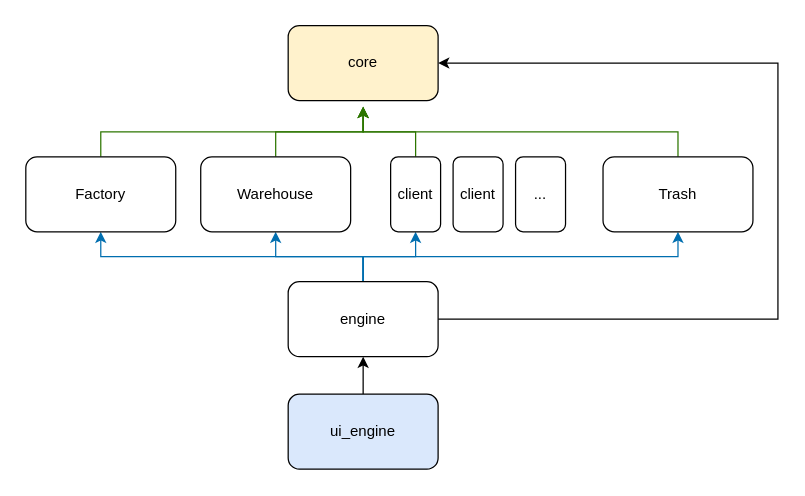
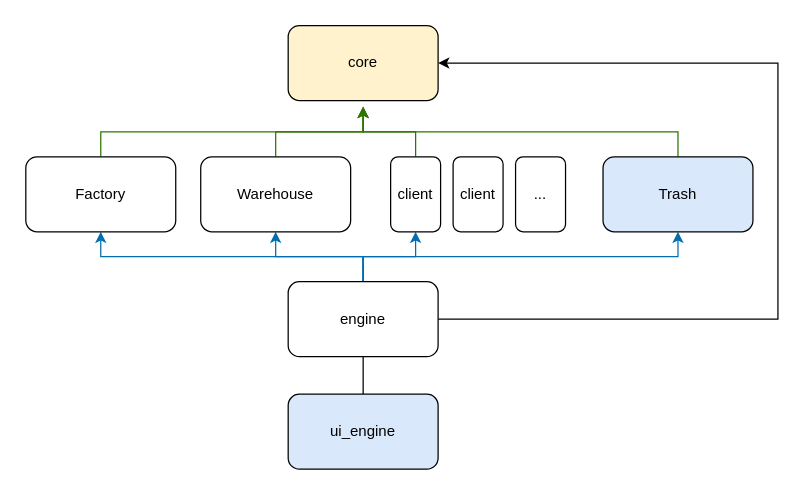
  <mxCell id="0" />
  <mxCell id="1" parent="0" />
- <mxCell id="2" style="edgeStyle=orthogonalEdgeStyle;rounded=0;orthogonalLoop=1;jettySize=auto;html=1;" parent="1" source="3" target="9" edge="1"><mxGeometry relative="1" as="geometry" /></mxCell>
+ <mxCell id="2" style="edgeStyle=orthogonalEdgeStyle;rounded=0;orthogonalLoop=1;jettySize=auto;html=1;endArrow=none;" parent="1" source="3" target="9" edge="1"><mxGeometry relative="1" as="geometry" /></mxCell>
  <mxCell id="3" value="ui_engine" style="rounded=1;whiteSpace=wrap;html=1;fillColor=#dae8fc;" parent="1" vertex="1"><mxGeometry x="230" y="315" width="120" height="60" as="geometry" /></mxCell>
  <mxCell id="4" style="edgeStyle=orthogonalEdgeStyle;rounded=0;orthogonalLoop=1;jettySize=auto;html=1;fillColor=#1ba1e2;strokeColor=#006EAF;" parent="1" source="9" target="16" edge="1"><mxGeometry relative="1" as="geometry"><Array as="points"><mxPoint x="290" y="205" /><mxPoint x="80" y="205" /></Array></mxGeometry></mxCell>
  <mxCell id="5" style="edgeStyle=orthogonalEdgeStyle;rounded=0;orthogonalLoop=1;jettySize=auto;html=1;fillColor=#1ba1e2;strokeColor=#006EAF;" parent="1" source="9" target="18" edge="1"><mxGeometry relative="1" as="geometry" /></mxCell>
  <mxCell id="6" style="edgeStyle=orthogonalEdgeStyle;rounded=0;orthogonalLoop=1;jettySize=auto;html=1;fillColor=#1ba1e2;strokeColor=#006EAF;" parent="1" source="9" target="13" edge="1"><mxGeometry relative="1" as="geometry" /></mxCell>
  <mxCell id="7" style="edgeStyle=orthogonalEdgeStyle;rounded=0;orthogonalLoop=1;jettySize=auto;html=1;fillColor=#1ba1e2;strokeColor=#006EAF;" parent="1" source="9" target="11" edge="1"><mxGeometry relative="1" as="geometry"><Array as="points"><mxPoint x="290" y="205" /><mxPoint x="542" y="205" /></Array></mxGeometry></mxCell>
  <mxCell id="8" style="edgeStyle=orthogonalEdgeStyle;rounded=0;orthogonalLoop=1;jettySize=auto;html=1;entryX=1;entryY=0.5;entryDx=0;entryDy=0;" parent="1" source="9" target="14" edge="1"><mxGeometry relative="1" as="geometry"><Array as="points"><mxPoint x="622" y="255" /><mxPoint x="622" y="50" /></Array></mxGeometry></mxCell>
  <mxCell id="9" value="engine" style="rounded=1;whiteSpace=wrap;html=1;" parent="1" vertex="1"><mxGeometry x="230" y="225" width="120" height="60" as="geometry" /></mxCell>
  <mxCell id="10" style="edgeStyle=orthogonalEdgeStyle;rounded=0;orthogonalLoop=1;jettySize=auto;html=1;fillColor=#60a917;strokeColor=#2D7600;" parent="1" source="11" edge="1"><mxGeometry relative="1" as="geometry"><mxPoint x="290.034" y="85" as="targetPoint" /><Array as="points"><mxPoint x="542" y="105" /><mxPoint x="290" y="105" /></Array></mxGeometry></mxCell>
- <mxCell id="11" value="Trash" style="rounded=1;whiteSpace=wrap;html=1;" parent="1" vertex="1"><mxGeometry x="482" y="125" width="120" height="60" as="geometry" /></mxCell>
+ <mxCell id="11" value="Trash" style="rounded=1;whiteSpace=wrap;html=1;fillColor=#dae8fc;" parent="1" vertex="1"><mxGeometry x="482" y="125" width="120" height="60" as="geometry" /></mxCell>
  <mxCell id="12" style="edgeStyle=orthogonalEdgeStyle;rounded=0;orthogonalLoop=1;jettySize=auto;html=1;fillColor=#60a917;strokeColor=#2D7600;" parent="1" source="13" edge="1"><mxGeometry relative="1" as="geometry"><mxPoint x="290.034" y="85" as="targetPoint" /><Array as="points"><mxPoint x="332" y="105" /><mxPoint x="290" y="105" /></Array></mxGeometry></mxCell>
  <mxCell id="13" value="client" style="rounded=1;whiteSpace=wrap;html=1;" parent="1" vertex="1"><mxGeometry x="312" y="125" width="40" height="60" as="geometry" /></mxCell>
  <mxCell id="14" value="core" style="rounded=1;whiteSpace=wrap;html=1;fillColor=#fff2cc;" parent="1" vertex="1"><mxGeometry x="230" y="20" width="120" height="60" as="geometry" /></mxCell>
  <mxCell id="15" style="edgeStyle=orthogonalEdgeStyle;rounded=0;orthogonalLoop=1;jettySize=auto;html=1;entryX=0.5;entryY=1;entryDx=0;entryDy=0;fillColor=#60a917;strokeColor=#2D7600;" parent="1" source="16" edge="1"><mxGeometry relative="1" as="geometry"><mxPoint x="290" y="85" as="targetPoint" /><Array as="points"><mxPoint x="80" y="105" /><mxPoint x="290" y="105" /></Array></mxGeometry></mxCell>
  <mxCell id="16" value="Factory" style="rounded=1;whiteSpace=wrap;html=1;" parent="1" vertex="1"><mxGeometry x="20" y="125" width="120" height="60" as="geometry" /></mxCell>
  <mxCell id="17" style="edgeStyle=orthogonalEdgeStyle;rounded=0;orthogonalLoop=1;jettySize=auto;html=1;fillColor=#60a917;strokeColor=#2D7600;" parent="1" source="18" edge="1"><mxGeometry relative="1" as="geometry"><mxPoint x="290.034" y="85" as="targetPoint" /><Array as="points"><mxPoint x="220" y="105" /><mxPoint x="290" y="105" /></Array></mxGeometry></mxCell>
  <mxCell id="18" value="Warehouse" style="rounded=1;whiteSpace=wrap;html=1;" parent="1" vertex="1"><mxGeometry x="160" y="125" width="120" height="60" as="geometry" /></mxCell>
  <mxCell id="19" value="client" style="rounded=1;whiteSpace=wrap;html=1;" vertex="1" parent="1"><mxGeometry x="362" y="125" width="40" height="60" as="geometry" /></mxCell>
  <mxCell id="20" value="..." style="rounded=1;whiteSpace=wrap;html=1;" vertex="1" parent="1"><mxGeometry x="412" y="125" width="40" height="60" as="geometry" /></mxCell>
